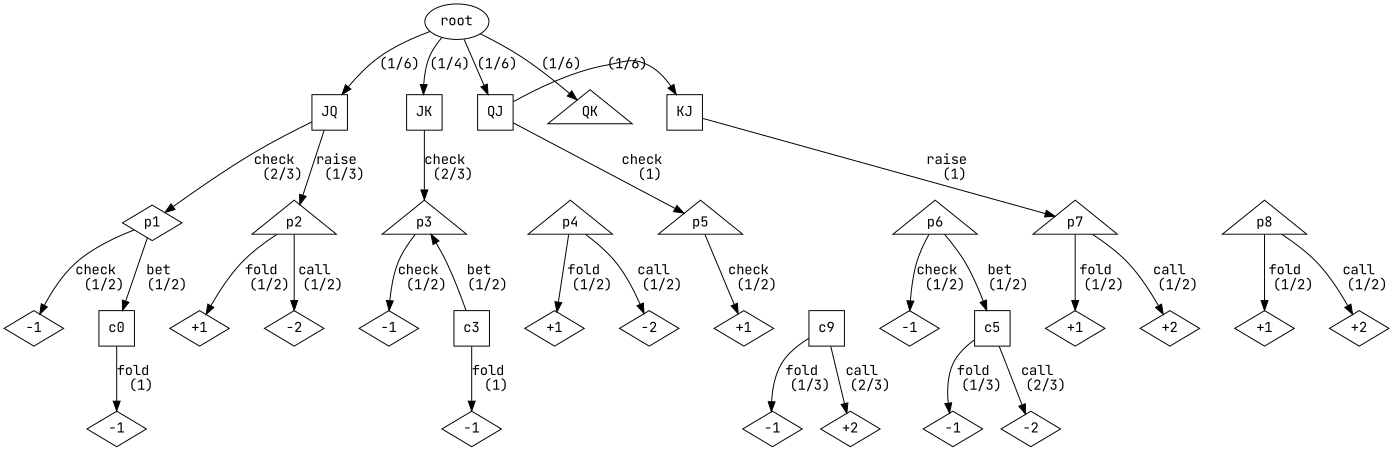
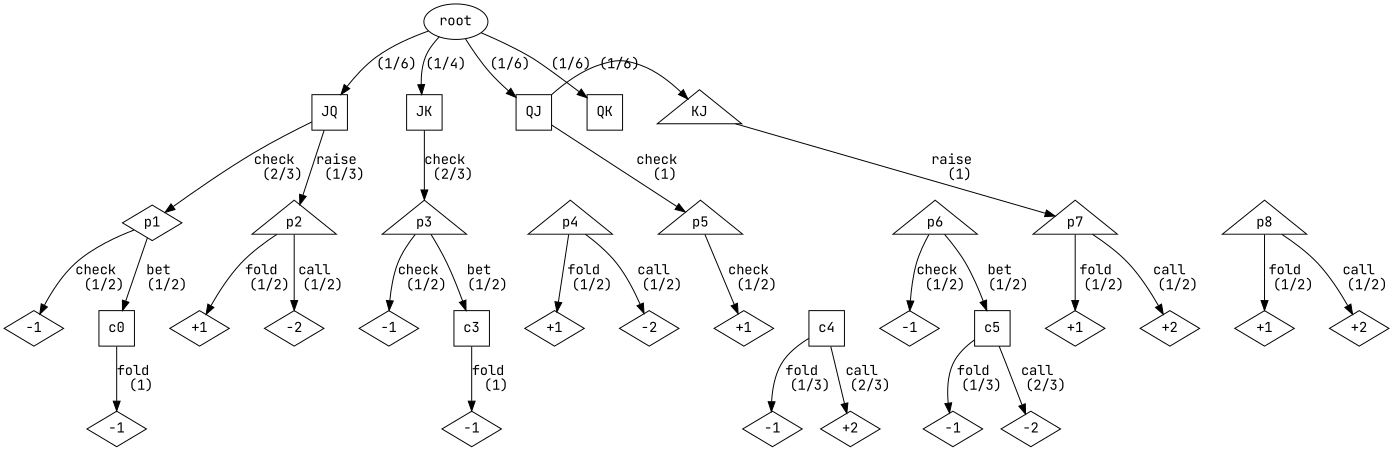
  digraph {
    fontname="JetBrains Mono"
    node [fontname="JetBrains Mono" shape=diamond]
    edge [fontname="JetBrains Mono"]
    JQ [shape=square]
    JK [shape=square]
    QJ [shape=square]
-   QK [shape=triangle]
-   KJ [shape=square]
+   QK [shape=square]
+   KJ [shape=triangle]
    p1
    p2 [shape=triangle]
    p3 [shape=triangle]
    p4 [shape=triangle]
    p5 [shape=triangle]
    p6 [shape=triangle]
    p7 [shape=triangle]
    p8 [shape=triangle]
    n14 [label=c0 shape=square]
    n15 [label="+1"]
    c3 [shape=square]
    n17 [label="+1"]
-   c4 [shape=square label=c9]
+   c4 [shape=square]
    n19 [label=-1]
    c5 [shape=square]
    n21 [label="+1"]
    n22 [label=-1]
    n23 [label=-1]
    n24 [label=-2]
    n25 [label=-2]
    n26 [label="+1"]
    n27 [label="+2"]
    n28 [label="+1"]
    n29 [label="+2"]
    n30 [label=-1]
    n31 [label=-1]
    n32 [label=-1]
    n33 [label="+2"]
    n34 [label=-1]
    n35 [label=-2]
    root [shape=""]
    subgraph sub_1 {
      rank=same
      JQ
      JK
      QJ
      QK
      KJ
    }
    subgraph sub_2 {
      rank=same
      p1
      p2
      p3
      p4
      p5
      p6
      p7
      p8
    }
    subgraph sub_3 {
      rank=same
      n14
      n15
      c3
      n17
      c4
      n19
      c5
      n21
      n22
      n23
      n24
      n25
      n26
      n27
      n28
      n29
    }
    JQ -> JK [style=invis]
    JQ -> p1 [label="check \n (2/3)"]
    JQ -> p2 [label="raise \n (1/3)"]
    JK -> QJ [style=invis]
    JK -> p3 [label="check \n (2/3)"]
    QJ -> QK [style=invis]
    QJ -> KJ [label="(1/6)"]
    QJ -> p5 [label="check \n (1)"]
    QK -> KJ [style=invis]
    KJ -> p7 [label="raise \n (1)"]
    p1 -> p2 [style=invis]
    p1 -> n14 [label="bet \n (1/2)"]
    p1 -> n22 [label="check \n (1/2)"]
    p2 -> p3 [style=invis]
    p2 -> n15 [label="fold \n (1/2)"]
    p2 -> n24 [label="call \n (1/2)"]
    p3 -> p4 [style=invis]
-   c3 -> p3 [label="bet \n (1/2)"]
+   p3 -> c3 [label="bet \n (1/2)"]
    p3 -> n23 [label="check \n (1/2)"]
    p4 -> p5 [style=invis]
    p4 -> n17 [label="fold \n (1/2)"]
    p4 -> n25 [label="call \n (1/2)"]
    p5 -> p6 [style=invis]
    p5 -> n26 [label="check \n (1/2)"]
    p6 -> p7 [style=invis]
    p6 -> n19 [label="check \n (1/2)"]
    p6 -> c5 [label="bet \n (1/2)"]
    p7 -> p8 [style=invis]
    p7 -> n21 [label="fold \n (1/2)"]
    p7 -> n27 [label="call \n (1/2)"]
    p8 -> n28 [label="fold \n (1/2)"]
    p8 -> n29 [label="call \n (1/2)"]
    n14 -> n15 [style=invis]
    n14 -> n30 [label="fold \n (1)"]
    n15 -> n24 [style=invis]
    c3 -> n17 [style=invis]
    c3 -> n31 [label="fold \n (1)"]
    n17 -> n25 [style=invis]
    c4 -> n19 [style=invis]
    c4 -> n32 [label="fold \n (1/3)"]
    c4 -> n33 [label="call \n (2/3)"]
    n19 -> c5 [style=invis]
    c5 -> n21 [style=invis]
    c5 -> n34 [label="fold \n (1/3)"]
    c5 -> n35 [label="call \n (2/3)"]
    n21 -> n27 [style=invis]
    n22 -> n14 [style=invis]
    n23 -> c3 [style=invis]
    n24 -> n23 [style=invis]
    n25 -> n26 [style=invis]
    n26 -> c4 [style=invis]
    n27 -> n28 [style=invis]
    n28 -> n29 [style=invis]
    root -> JQ [label="(1/6)"]
    root -> JK [label="(1/4)"]
    root -> QJ [label="(1/6)"]
    root -> QK [label="(1/6)"]
  }
